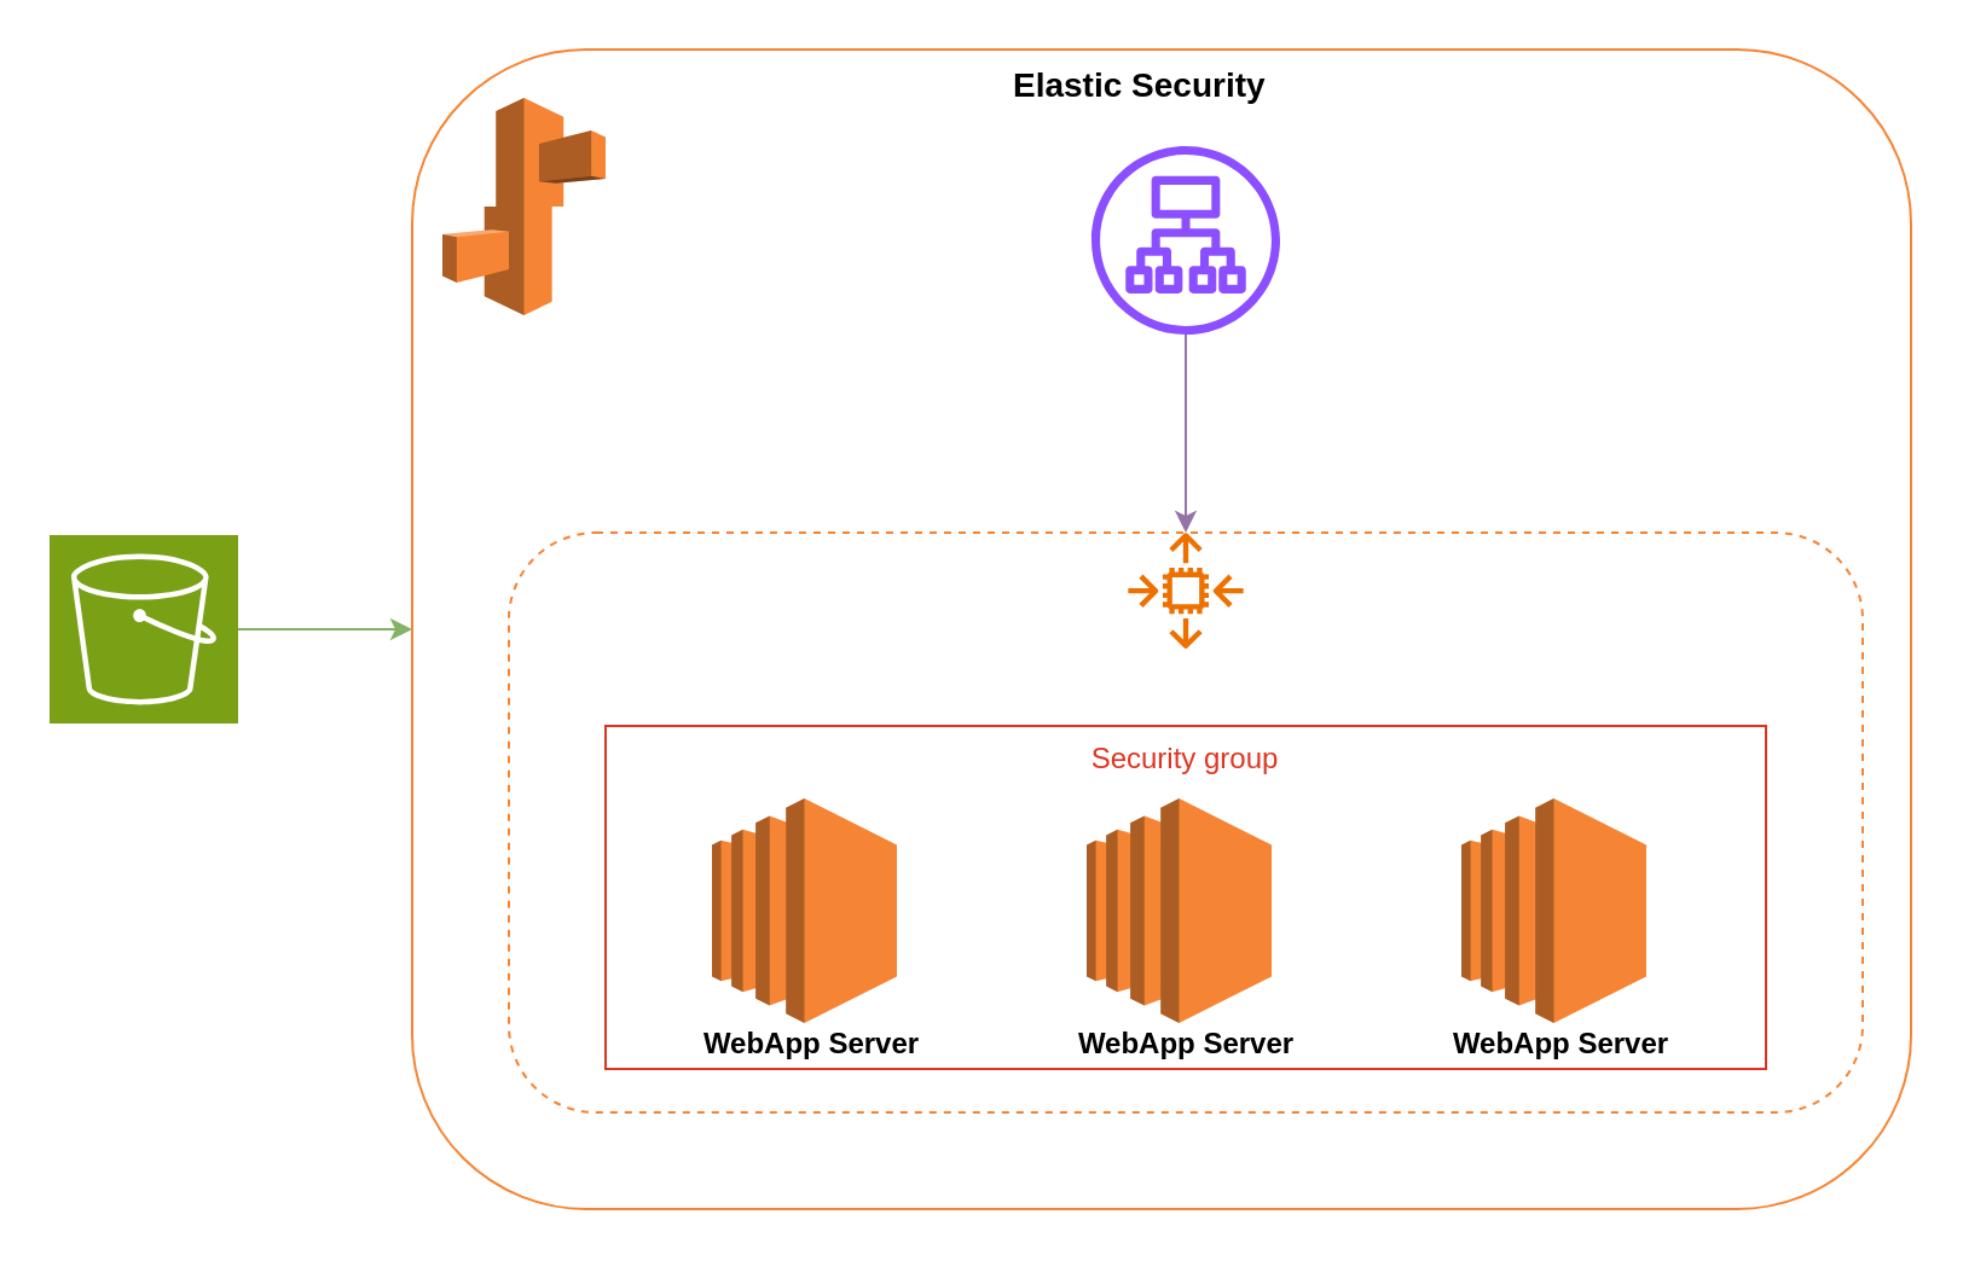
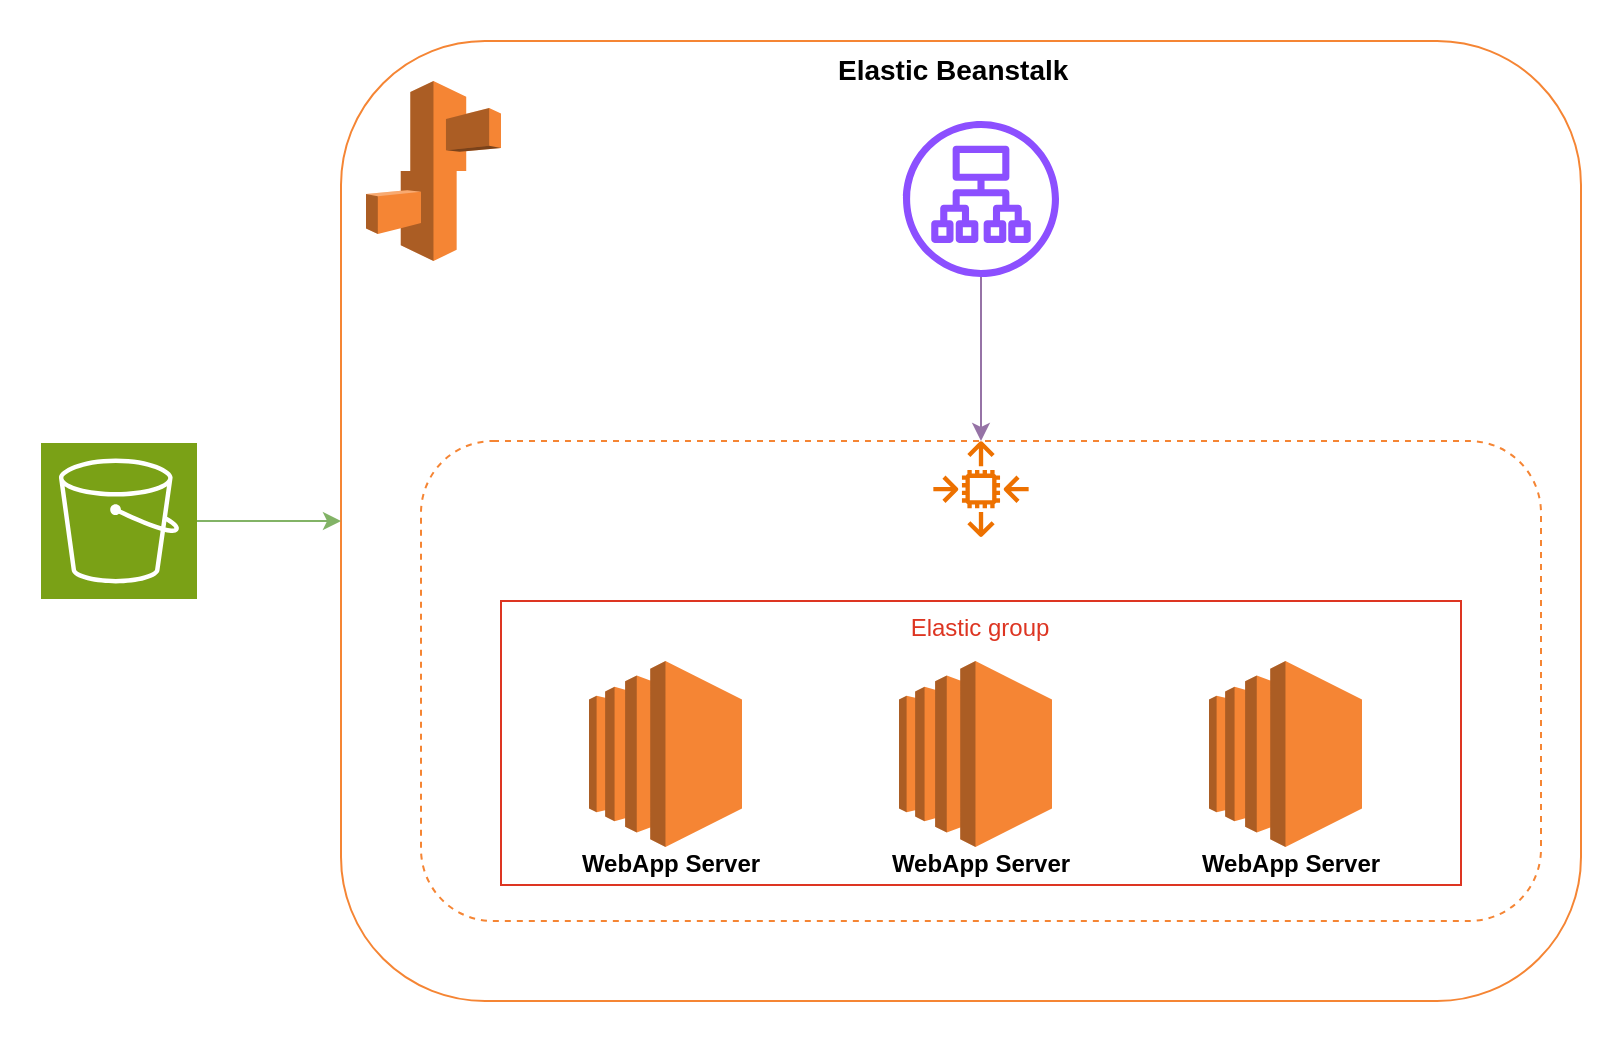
  <mxCell id="0" />
  <mxCell id="1" parent="0" />
  <mxCell id="2" value="" style="rounded=1;whiteSpace=wrap;html=1;fillColor=none;strokeColor=#f58534;" vertex="1" parent="1"><mxGeometry x="170" y="20" width="620" height="480" as="geometry" /></mxCell>
  <mxCell id="3" value="" style="outlineConnect=0;dashed=0;verticalLabelPosition=bottom;verticalAlign=top;align=center;html=1;shape=mxgraph.aws3.elastic_beanstalk;fillColor=#F58534;gradientColor=none;" vertex="1" parent="1"><mxGeometry x="182.5" y="40" width="67.5" height="90" as="geometry" /></mxCell>
  <mxCell id="4" value="" style="outlineConnect=0;dashed=0;verticalLabelPosition=bottom;verticalAlign=top;align=center;html=1;shape=mxgraph.aws3.ec2;fillColor=#F58534;gradientColor=none;" vertex="1" parent="1"><mxGeometry x="449" y="330" width="76.5" height="93" as="geometry" /></mxCell>
  <mxCell id="5" value="&lt;b&gt;WebApp Server&lt;/b&gt;" style="text;html=1;align=center;verticalAlign=middle;resizable=0;points=[];autosize=1;strokeColor=none;fillColor=none;" vertex="1" parent="1"><mxGeometry x="435" y="417" width="110" height="30" as="geometry" /></mxCell>
  <mxCell id="6" value="" style="outlineConnect=0;dashed=0;verticalLabelPosition=bottom;verticalAlign=top;align=center;html=1;shape=mxgraph.aws3.ec2;fillColor=#F58534;gradientColor=none;" vertex="1" parent="1"><mxGeometry x="604" y="330" width="76.5" height="93" as="geometry" /></mxCell>
  <mxCell id="7" value="&lt;b&gt;WebApp Server&lt;/b&gt;" style="text;html=1;align=center;verticalAlign=middle;resizable=0;points=[];autosize=1;strokeColor=none;fillColor=none;" vertex="1" parent="1"><mxGeometry x="590" y="417" width="110" height="30" as="geometry" /></mxCell>
  <mxCell id="8" value="" style="outlineConnect=0;dashed=0;verticalLabelPosition=bottom;verticalAlign=top;align=center;html=1;shape=mxgraph.aws3.ec2;fillColor=#F58534;gradientColor=none;" vertex="1" parent="1"><mxGeometry x="294" y="330" width="76.5" height="93" as="geometry" /></mxCell>
  <mxCell id="9" value="&lt;b&gt;WebApp Server&lt;/b&gt;" style="text;html=1;align=center;verticalAlign=middle;resizable=0;points=[];autosize=1;strokeColor=none;fillColor=none;" vertex="1" parent="1"><mxGeometry x="280" y="417" width="110" height="30" as="geometry" /></mxCell>
- <mxCell id="10" value="Security group" style="fillColor=none;strokeColor=#DD3522;verticalAlign=top;fontStyle=0;fontColor=#DD3522;whiteSpace=wrap;html=1;" vertex="1" parent="1"><mxGeometry x="250" y="300" width="480" height="142" as="geometry" /></mxCell>
+ <mxCell id="10" value="Elastic group" style="fillColor=none;strokeColor=#DD3522;verticalAlign=top;fontStyle=0;fontColor=#DD3522;whiteSpace=wrap;html=1;" vertex="1" parent="1"><mxGeometry x="250" y="300" width="480" height="142" as="geometry" /></mxCell>
  <mxCell id="11" value="" style="rounded=1;whiteSpace=wrap;html=1;fillColor=none;dashed=1;strokeColor=#f58534;" vertex="1" parent="1"><mxGeometry x="210" y="220" width="560" height="240" as="geometry" /></mxCell>
  <mxCell id="12" value="" style="sketch=0;outlineConnect=0;fontColor=#232F3E;gradientColor=none;fillColor=#ED7100;strokeColor=none;dashed=0;verticalLabelPosition=bottom;verticalAlign=top;align=center;html=1;fontSize=12;fontStyle=0;aspect=fixed;pointerEvents=1;shape=mxgraph.aws4.auto_scaling2;" vertex="1" parent="1"><mxGeometry x="466" y="220" width="48" height="48" as="geometry" /></mxCell>
  <mxCell id="13" style="edgeStyle=orthogonalEdgeStyle;rounded=0;orthogonalLoop=1;jettySize=auto;html=1;fillColor=#e1d5e7;strokeColor=#9673a6;" edge="1" parent="1" source="14" target="12"><mxGeometry relative="1" as="geometry" /></mxCell>
  <mxCell id="14" value="" style="sketch=0;outlineConnect=0;fontColor=#232F3E;gradientColor=none;fillColor=#8C4FFF;strokeColor=none;dashed=0;verticalLabelPosition=bottom;verticalAlign=top;align=center;html=1;fontSize=12;fontStyle=0;aspect=fixed;pointerEvents=1;shape=mxgraph.aws4.application_load_balancer;" vertex="1" parent="1"><mxGeometry x="451" y="60" width="78" height="78" as="geometry" /></mxCell>
  <mxCell id="15" style="edgeStyle=orthogonalEdgeStyle;rounded=0;orthogonalLoop=1;jettySize=auto;html=1;exitX=1;exitY=0.5;exitDx=0;exitDy=0;exitPerimeter=0;entryX=0;entryY=0.5;entryDx=0;entryDy=0;fillColor=#d5e8d4;strokeColor=#82b366;" edge="1" parent="1" source="16" target="2"><mxGeometry relative="1" as="geometry" /></mxCell>
  <mxCell id="16" value="" style="sketch=0;points=[[0,0,0],[0.25,0,0],[0.5,0,0],[0.75,0,0],[1,0,0],[0,1,0],[0.25,1,0],[0.5,1,0],[0.75,1,0],[1,1,0],[0,0.25,0],[0,0.5,0],[0,0.75,0],[1,0.25,0],[1,0.5,0],[1,0.75,0]];outlineConnect=0;fontColor=#232F3E;fillColor=#7AA116;strokeColor=#ffffff;dashed=0;verticalLabelPosition=bottom;verticalAlign=top;align=center;html=1;fontSize=12;fontStyle=0;aspect=fixed;shape=mxgraph.aws4.resourceIcon;resIcon=mxgraph.aws4.s3;" vertex="1" parent="1"><mxGeometry x="20" y="221" width="78" height="78" as="geometry" /></mxCell>
- <mxCell id="17" value="&lt;font style=&quot;font-size: 14px;&quot;&gt;Elastic Security&lt;/font&gt;" style="text;html=1;align=left;verticalAlign=middle;whiteSpace=wrap;rounded=0;fontStyle=1" vertex="1" parent="1"><mxGeometry x="417.25" y="20" width="140" height="30" as="geometry" /></mxCell>
+ <mxCell id="17" value="&lt;font style=&quot;font-size: 14px;&quot;&gt;Elastic Beanstalk&lt;/font&gt;" style="text;html=1;align=left;verticalAlign=middle;whiteSpace=wrap;rounded=0;fontStyle=1" vertex="1" parent="1"><mxGeometry x="417.25" y="20" width="140" height="30" as="geometry" /></mxCell>
